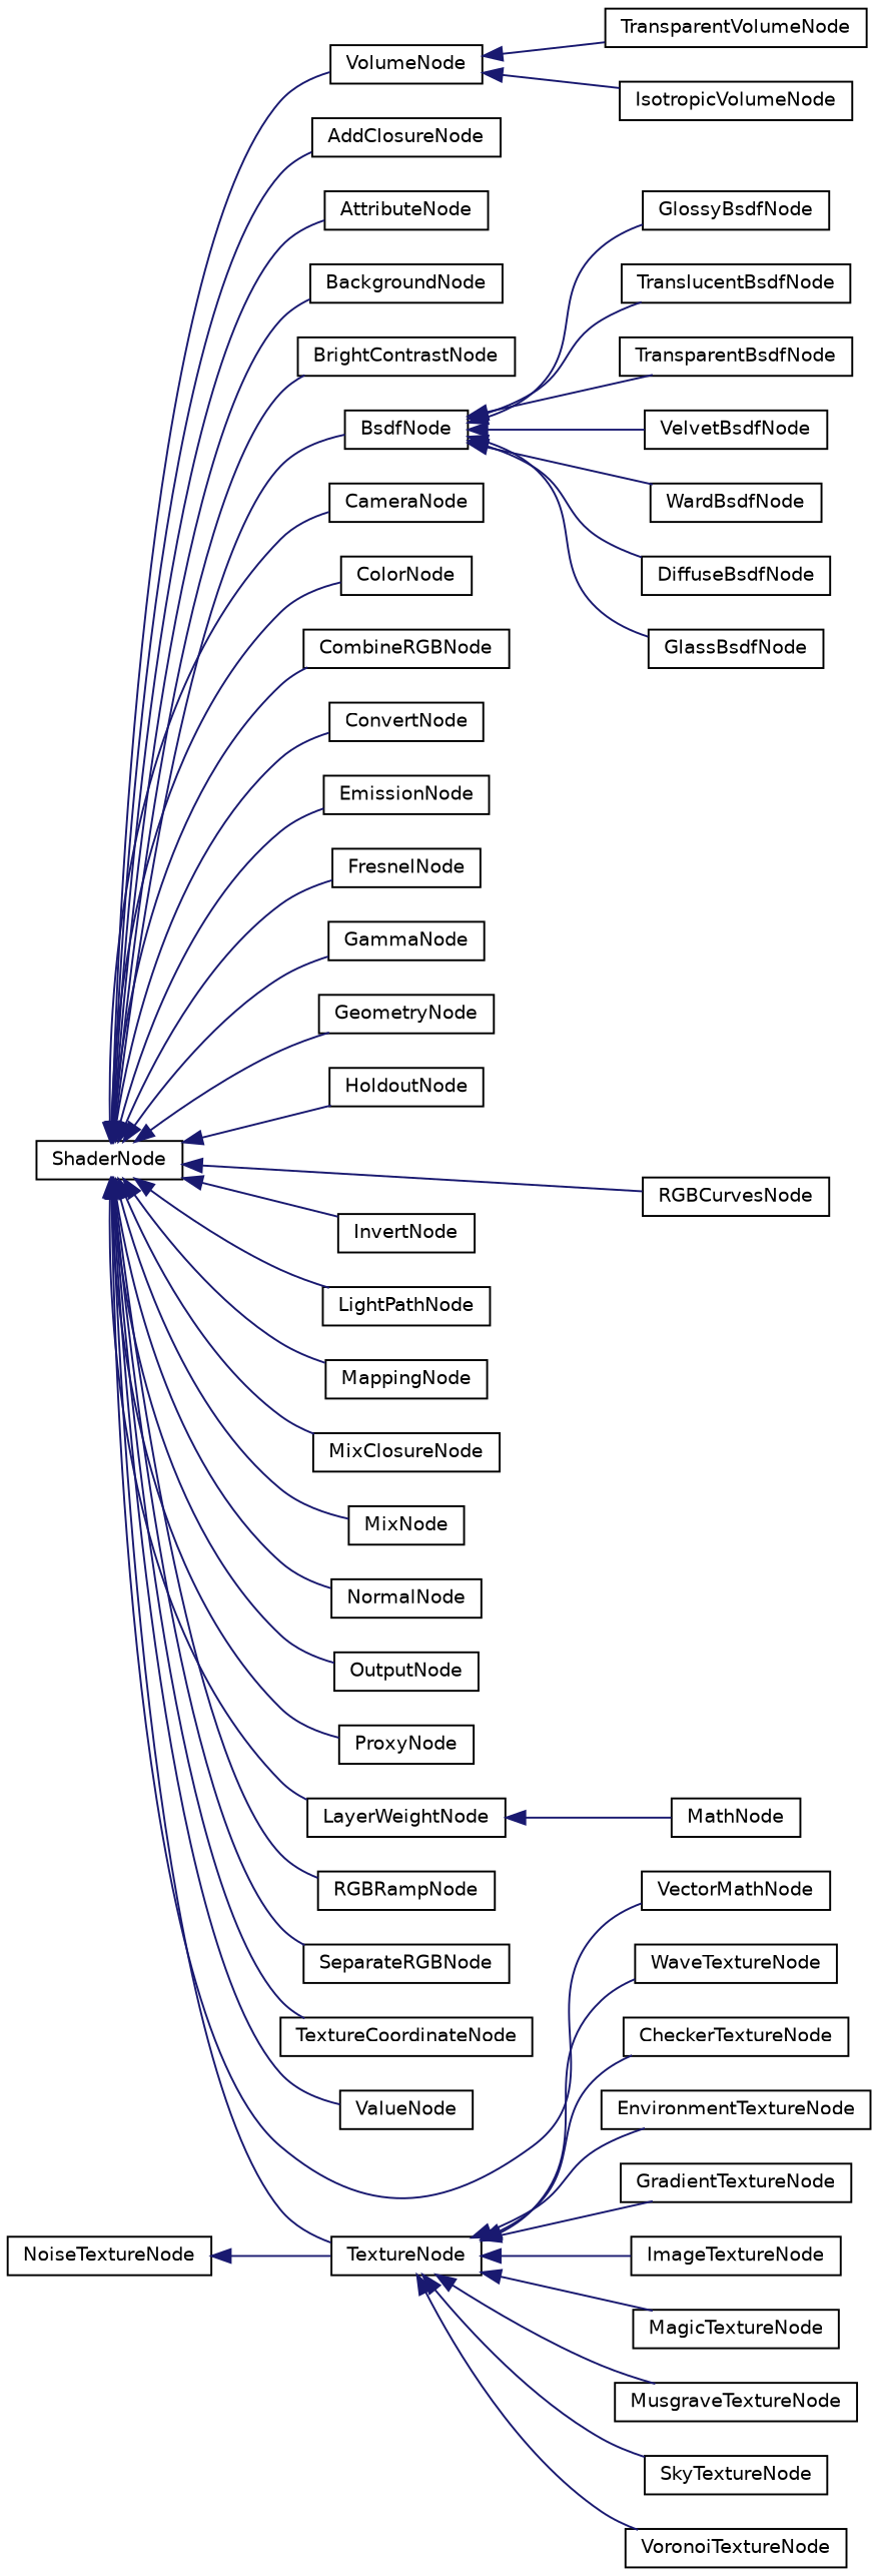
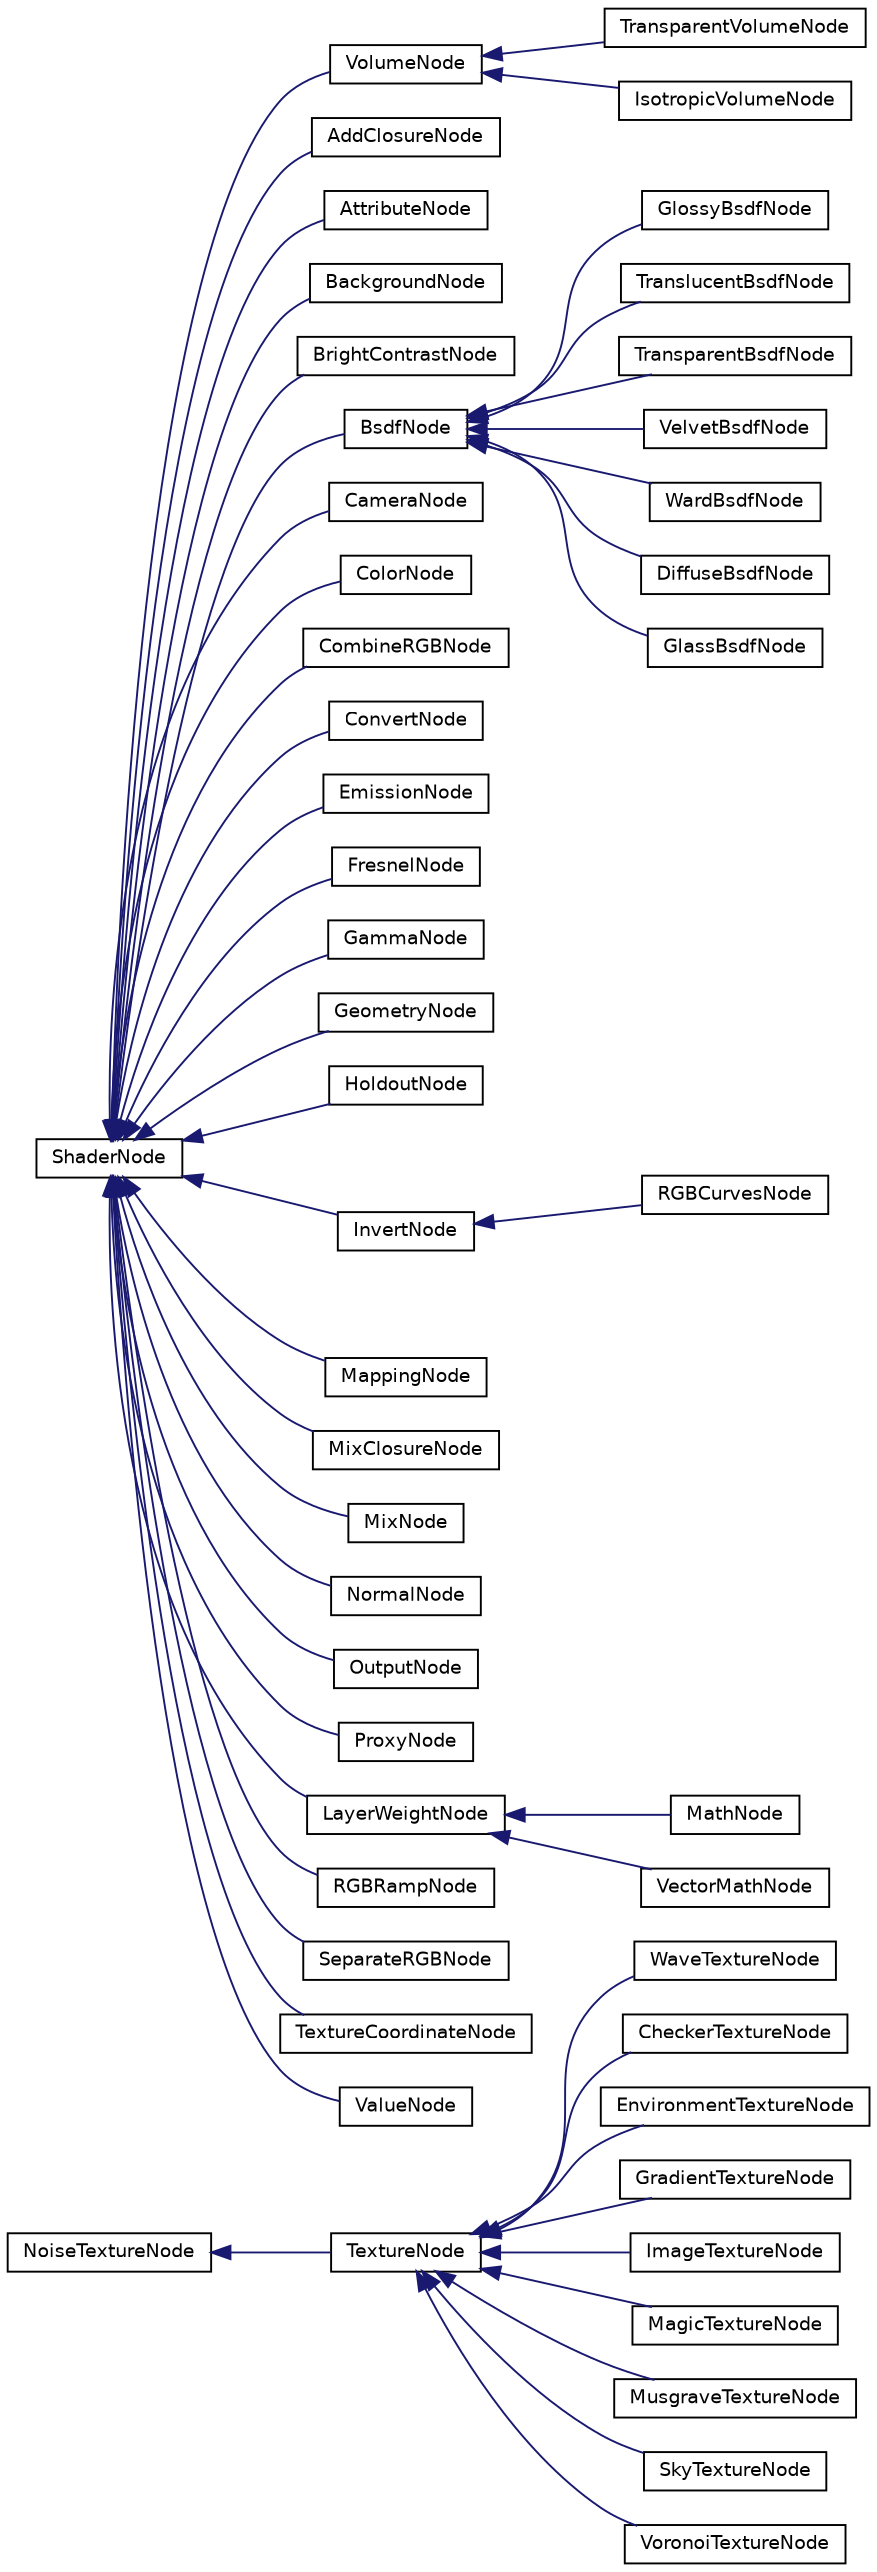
  digraph {
    rankdir=LR
    node [color=black fillcolor=white fontname=Helvetica fontsize=10 shape=record style=filled]
    edge [color=midnightblue dir=back fontname=Helvetica fontsize=10 labelfontname=Helvetica labelfontsize=10 style=solid]
    n1 [height=0.2 label=ShaderNode width=0.4]
    n2 [height=0.2 label=AddClosureNode width=0.4]
    n3 [height=0.2 label=AttributeNode width=0.4]
    n4 [height=0.2 label=BackgroundNode width=0.4]
    n5 [height=0.2 label=BrightContrastNode width=0.4]
    n6 [height=0.2 label=BsdfNode width=0.4]
    n7 [height=0.2 label=CameraNode width=0.4]
    n8 [height=0.2 label=ColorNode width=0.4]
    n9 [height=0.2 label=CombineRGBNode width=0.4]
    n10 [height=0.2 label=ConvertNode width=0.4]
    n11 [height=0.2 label=EmissionNode width=0.4]
    n12 [height=0.2 label=FresnelNode width=0.4]
    n13 [height=0.2 label=GammaNode width=0.4]
    n14 [height=0.2 label=GeometryNode width=0.4]
    n15 [height=0.2 label=HoldoutNode width=0.4]
    n16 [height=0.2 label=InvertNode width=0.4]
    n17 [height=0.2 label=LayerWeightNode width=0.4]
-   n18 [height=0.2 label=LightPathNode width=0.4]
    n19 [height=0.2 label=MappingNode width=0.4]
    n20 [height=0.2 label=MixClosureNode width=0.4]
    n21 [height=0.2 label=MixNode width=0.4]
    n22 [height=0.2 label=NormalNode width=0.4]
    n23 [height=0.2 label=OutputNode width=0.4]
    n24 [height=0.2 label=ProxyNode width=0.4]
    n25 [height=0.2 label=RGBCurvesNode width=0.4]
    n26 [height=0.2 label=RGBRampNode width=0.4]
    n27 [height=0.2 label=SeparateRGBNode width=0.4]
    n28 [height=0.2 label=TextureCoordinateNode width=0.4]
    n29 [height=0.2 label=TextureNode width=0.4]
    n30 [height=0.2 label=ValueNode width=0.4]
    n31 [height=0.2 label=VectorMathNode width=0.4]
    n32 [height=0.2 label=VolumeNode width=0.4]
    n33 [height=0.2 label=DiffuseBsdfNode width=0.4]
    n34 [height=0.2 label=GlassBsdfNode width=0.4]
    n35 [height=0.2 label=GlossyBsdfNode width=0.4]
    n36 [height=0.2 label=TranslucentBsdfNode width=0.4]
    n37 [height=0.2 label=TransparentBsdfNode width=0.4]
    n38 [height=0.2 label=VelvetBsdfNode width=0.4]
    n39 [height=0.2 label=WardBsdfNode width=0.4]
    n40 [height=0.2 label=MathNode width=0.4]
    n41 [height=0.2 label=CheckerTextureNode width=0.4]
    n42 [height=0.2 label=EnvironmentTextureNode width=0.4]
    n43 [height=0.2 label=GradientTextureNode width=0.4]
    n44 [height=0.2 label=ImageTextureNode width=0.4]
    n45 [height=0.2 label=MagicTextureNode width=0.4]
    n46 [height=0.2 label=MusgraveTextureNode width=0.4]
    n47 [height=0.2 label=SkyTextureNode width=0.4]
    n48 [height=0.2 label=VoronoiTextureNode width=0.4]
    n49 [height=0.2 label=WaveTextureNode width=0.4]
    n50 [height=0.2 label=IsotropicVolumeNode width=0.4]
    n51 [height=0.2 label=TransparentVolumeNode width=0.4]
    n52 [height=0.2 label=NoiseTextureNode width=0.4]
    n1 -> n2
    n1 -> n3
    n1 -> n4
    n1 -> n5
    n1 -> n6
    n1 -> n7
    n1 -> n8
    n1 -> n9
    n1 -> n10
    n1 -> n11
    n1 -> n12
    n1 -> n13
    n1 -> n14
    n1 -> n15
    n1 -> n16
    n1 -> n17
-   n1 -> n18
    n1 -> n19
    n1 -> n20
    n1 -> n21
    n1 -> n22
    n1 -> n23
    n1 -> n24
-   n1 -> n25
+   n16 -> n25
    n1 -> n26
    n1 -> n27
    n1 -> n28
-   n1 -> n29
    n1 -> n30
-   n1 -> n31
+   n17 -> n31
    n1 -> n32
    n6 -> n33
    n6 -> n34
    n6 -> n35
    n6 -> n36
    n6 -> n37
    n6 -> n38
    n6 -> n39
    n17 -> n40
    n29 -> n41
    n29 -> n42
    n29 -> n43
    n29 -> n44
    n29 -> n45
    n29 -> n46
    n29 -> n47
    n29 -> n48
    n29 -> n49
    n32 -> n50
    n32 -> n51
    n52 -> n29
  }
